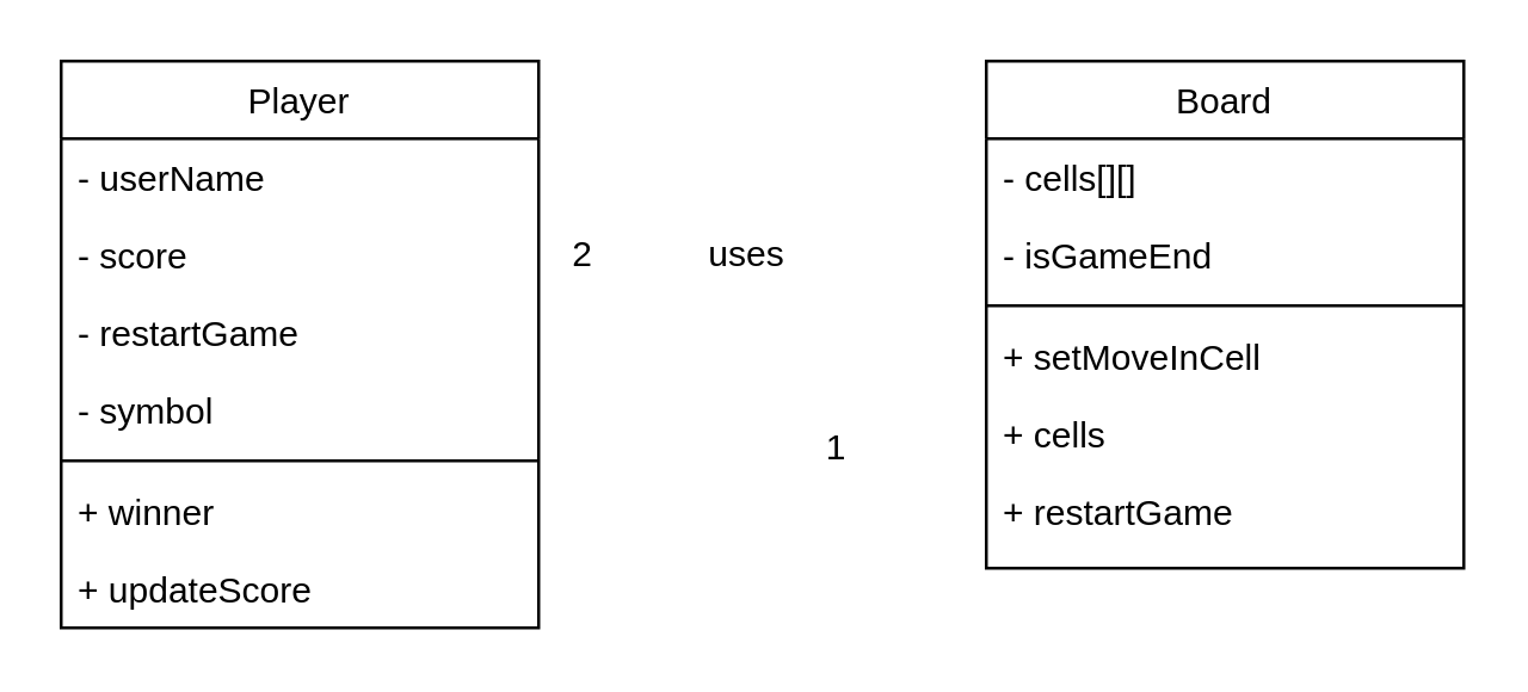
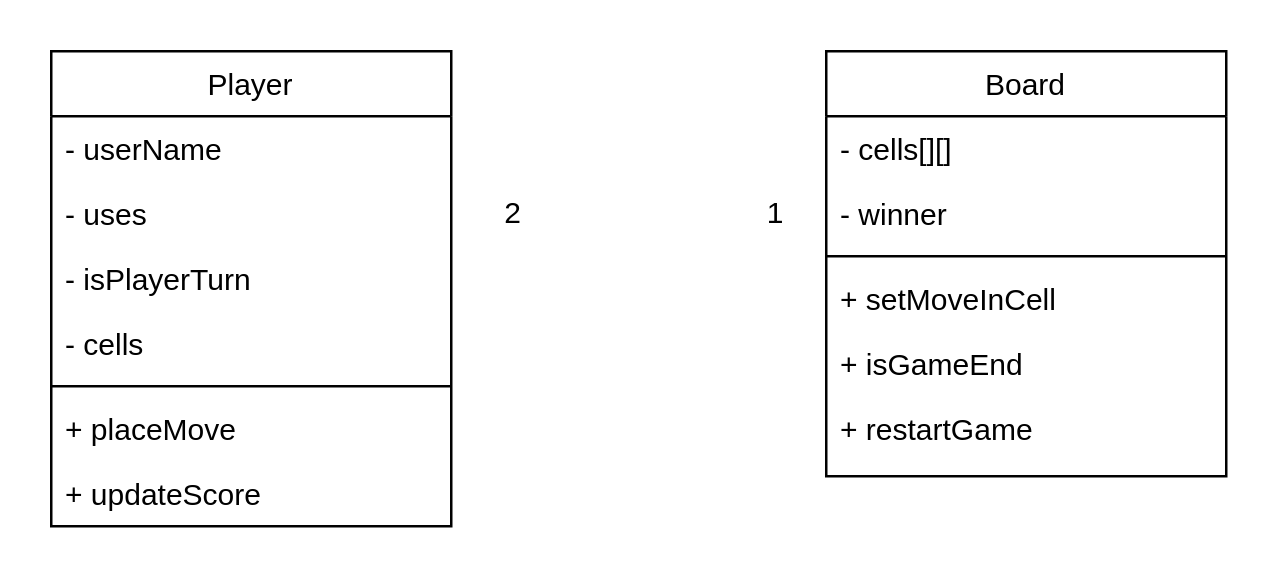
  <mxCell id="0" />
  <mxCell id="1" parent="0" />
  <mxCell id="2" value="Board" style="swimlane;fontStyle=0;align=center;verticalAlign=top;childLayout=stackLayout;horizontal=1;startSize=26;horizontalStack=0;resizeParent=1;resizeLast=0;collapsible=1;marginBottom=0;rounded=0;shadow=0;strokeWidth=1;" vertex="1" parent="1"><mxGeometry x="330" y="20" width="160" height="170" as="geometry"><mxRectangle x="550" y="140" width="160" height="26" as="alternateBounds" /></mxGeometry></mxCell>
  <mxCell id="3" value="- cells[][]" style="text;align=left;verticalAlign=top;spacingLeft=4;spacingRight=4;overflow=hidden;rotatable=0;points=[[0,0.5],[1,0.5]];portConstraint=eastwest;" vertex="1" parent="2"><mxGeometry y="26" width="160" height="26" as="geometry" /></mxCell>
- <mxCell id="4" value="- isGameEnd" style="text;align=left;verticalAlign=top;spacingLeft=4;spacingRight=4;overflow=hidden;rotatable=0;points=[[0,0.5],[1,0.5]];portConstraint=eastwest;" vertex="1" parent="2"><mxGeometry y="52" width="160" height="26" as="geometry" /></mxCell>
+ <mxCell id="4" value="- winner" style="text;align=left;verticalAlign=top;spacingLeft=4;spacingRight=4;overflow=hidden;rotatable=0;points=[[0,0.5],[1,0.5]];portConstraint=eastwest;" vertex="1" parent="2"><mxGeometry y="52" width="160" height="26" as="geometry" /></mxCell>
  <mxCell id="5" value="" style="line;html=1;strokeWidth=1;align=left;verticalAlign=middle;spacingTop=-1;spacingLeft=3;spacingRight=3;rotatable=0;labelPosition=right;points=[];portConstraint=eastwest;" vertex="1" parent="2"><mxGeometry y="78" width="160" height="8" as="geometry" /></mxCell>
  <mxCell id="6" value="+ setMoveInCell" style="text;align=left;verticalAlign=top;spacingLeft=4;spacingRight=4;overflow=hidden;rotatable=0;points=[[0,0.5],[1,0.5]];portConstraint=eastwest;" vertex="1" parent="2"><mxGeometry y="86" width="160" height="26" as="geometry" /></mxCell>
- <mxCell id="7" value="+ cells" style="text;align=left;verticalAlign=top;spacingLeft=4;spacingRight=4;overflow=hidden;rotatable=0;points=[[0,0.5],[1,0.5]];portConstraint=eastwest;" vertex="1" parent="2"><mxGeometry y="112" width="160" height="26" as="geometry" /></mxCell>
+ <mxCell id="7" value="+ isGameEnd" style="text;align=left;verticalAlign=top;spacingLeft=4;spacingRight=4;overflow=hidden;rotatable=0;points=[[0,0.5],[1,0.5]];portConstraint=eastwest;" vertex="1" parent="2"><mxGeometry y="112" width="160" height="26" as="geometry" /></mxCell>
  <mxCell id="8" value="+ restartGame" style="text;align=left;verticalAlign=top;spacingLeft=4;spacingRight=4;overflow=hidden;rotatable=0;points=[[0,0.5],[1,0.5]];portConstraint=eastwest;" vertex="1" parent="2"><mxGeometry y="138" width="160" height="26" as="geometry" /></mxCell>
- <mxCell id="9" value="1" style="text;html=1;strokeColor=none;fillColor=none;align=center;verticalAlign=middle;whiteSpace=wrap;rounded=0;" vertex="1" parent="1"><mxGeometry x="260" y="135" width="40" height="30" as="geometry" /></mxCell>
- <mxCell id="10" value="2" style="text;html=1;strokeColor=none;fillColor=none;align=center;verticalAlign=middle;whiteSpace=wrap;rounded=0;" vertex="1" parent="1"><mxGeometry x="180" y="70" width="30" height="30" as="geometry" /></mxCell>
- <mxCell id="11" value="uses" style="text;html=1;strokeColor=none;fillColor=none;align=center;verticalAlign=middle;whiteSpace=wrap;rounded=0;" vertex="1" parent="1"><mxGeometry x="230" y="70" width="40" height="30" as="geometry" /></mxCell>
+ <mxCell id="9" value="1" style="text;html=1;strokeColor=none;fillColor=none;align=center;verticalAlign=middle;whiteSpace=wrap;rounded=0;" vertex="1" parent="1"><mxGeometry x="290" y="70" width="40" height="30" as="geometry" /></mxCell>
+ <mxCell id="10" value="2" style="text;html=1;strokeColor=none;fillColor=none;align=center;verticalAlign=middle;whiteSpace=wrap;rounded=0;" vertex="1" parent="1"><mxGeometry x="190" y="70" width="30" height="30" as="geometry" /></mxCell>
  <mxCell id="12" value="Player" style="swimlane;fontStyle=0;align=center;verticalAlign=top;childLayout=stackLayout;horizontal=1;startSize=26;horizontalStack=0;resizeParent=1;resizeLast=0;collapsible=1;marginBottom=0;rounded=0;shadow=0;strokeWidth=1;" vertex="1" parent="1"><mxGeometry x="20" y="20" width="160" height="190" as="geometry"><mxRectangle x="340" y="380" width="170" height="26" as="alternateBounds" /></mxGeometry></mxCell>
  <mxCell id="13" value="- userName" style="text;align=left;verticalAlign=top;spacingLeft=4;spacingRight=4;overflow=hidden;rotatable=0;points=[[0,0.5],[1,0.5]];portConstraint=eastwest;" vertex="1" parent="12"><mxGeometry y="26" width="160" height="26" as="geometry" /></mxCell>
- <mxCell id="14" value="- score" style="text;align=left;verticalAlign=top;spacingLeft=4;spacingRight=4;overflow=hidden;rotatable=0;points=[[0,0.5],[1,0.5]];portConstraint=eastwest;" vertex="1" parent="12"><mxGeometry y="52" width="160" height="26" as="geometry" /></mxCell>
- <mxCell id="15" value="- restartGame" style="text;align=left;verticalAlign=top;spacingLeft=4;spacingRight=4;overflow=hidden;rotatable=0;points=[[0,0.5],[1,0.5]];portConstraint=eastwest;" vertex="1" parent="12"><mxGeometry y="78" width="160" height="26" as="geometry" /></mxCell>
- <mxCell id="16" value="- symbol" style="text;align=left;verticalAlign=top;spacingLeft=4;spacingRight=4;overflow=hidden;rotatable=0;points=[[0,0.5],[1,0.5]];portConstraint=eastwest;" vertex="1" parent="12"><mxGeometry y="104" width="160" height="26" as="geometry" /></mxCell>
+ <mxCell id="14" value="- uses" style="text;align=left;verticalAlign=top;spacingLeft=4;spacingRight=4;overflow=hidden;rotatable=0;points=[[0,0.5],[1,0.5]];portConstraint=eastwest;" vertex="1" parent="12"><mxGeometry y="52" width="160" height="26" as="geometry" /></mxCell>
+ <mxCell id="15" value="- isPlayerTurn" style="text;align=left;verticalAlign=top;spacingLeft=4;spacingRight=4;overflow=hidden;rotatable=0;points=[[0,0.5],[1,0.5]];portConstraint=eastwest;" vertex="1" parent="12"><mxGeometry y="78" width="160" height="26" as="geometry" /></mxCell>
+ <mxCell id="16" value="- cells" style="text;align=left;verticalAlign=top;spacingLeft=4;spacingRight=4;overflow=hidden;rotatable=0;points=[[0,0.5],[1,0.5]];portConstraint=eastwest;" vertex="1" parent="12"><mxGeometry y="104" width="160" height="26" as="geometry" /></mxCell>
  <mxCell id="17" value="" style="line;html=1;strokeWidth=1;align=left;verticalAlign=middle;spacingTop=-1;spacingLeft=3;spacingRight=3;rotatable=0;labelPosition=right;points=[];portConstraint=eastwest;" vertex="1" parent="12"><mxGeometry y="130" width="160" height="8" as="geometry" /></mxCell>
- <mxCell id="18" value="+ winner " style="text;align=left;verticalAlign=top;spacingLeft=4;spacingRight=4;overflow=hidden;rotatable=0;points=[[0,0.5],[1,0.5]];portConstraint=eastwest;" vertex="1" parent="12"><mxGeometry y="138" width="160" height="26" as="geometry" /></mxCell>
+ <mxCell id="18" value="+ placeMove " style="text;align=left;verticalAlign=top;spacingLeft=4;spacingRight=4;overflow=hidden;rotatable=0;points=[[0,0.5],[1,0.5]];portConstraint=eastwest;" vertex="1" parent="12"><mxGeometry y="138" width="160" height="26" as="geometry" /></mxCell>
  <mxCell id="19" value="+ updateScore" style="text;align=left;verticalAlign=top;spacingLeft=4;spacingRight=4;overflow=hidden;rotatable=0;points=[[0,0.5],[1,0.5]];portConstraint=eastwest;" vertex="1" parent="12"><mxGeometry y="164" width="160" height="26" as="geometry" /></mxCell>
